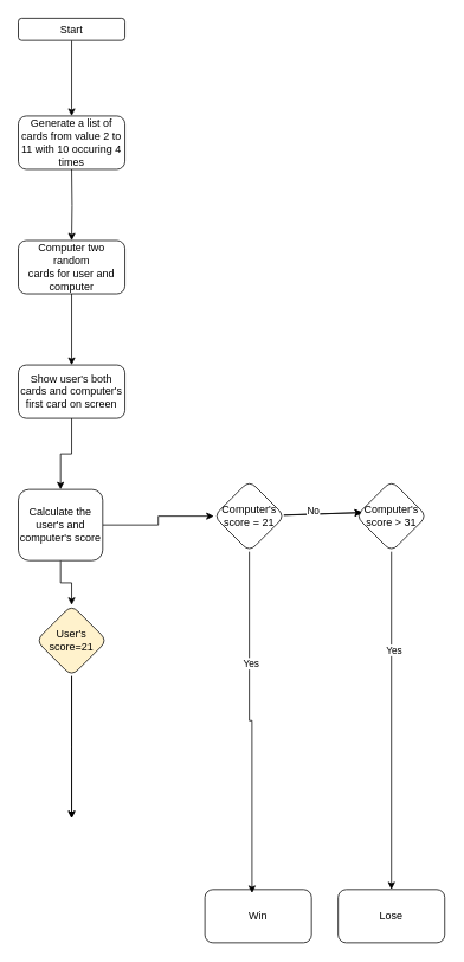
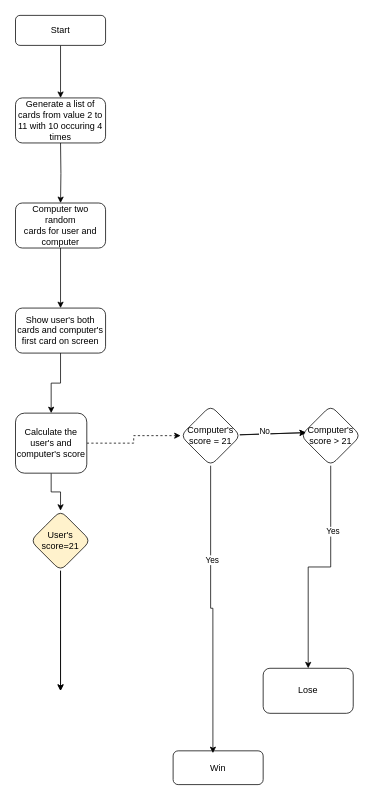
  <mxCell id="0" />
  <mxCell id="1" parent="0" />
  <mxCell id="2" value="" style="edgeStyle=orthogonalEdgeStyle;rounded=0;orthogonalLoop=1;jettySize=auto;html=1;" edge="1" parent="1" source="3" target="7"><mxGeometry relative="1" as="geometry" /></mxCell>
- <mxCell id="3" value="Start" style="rounded=1;whiteSpace=wrap;html=1;fontSize=12;glass=0;strokeWidth=1;shadow=0;" parent="1" vertex="1"><mxGeometry x="20" y="20" width="120" height="25" as="geometry" /></mxCell>
+ <mxCell id="3" value="Start" style="rounded=1;whiteSpace=wrap;html=1;fontSize=12;glass=0;strokeWidth=1;shadow=0;" parent="1" vertex="1"><mxGeometry x="20" y="20" width="120" height="40" as="geometry" /></mxCell>
  <mxCell id="4" value="" style="edgeStyle=orthogonalEdgeStyle;rounded=0;orthogonalLoop=1;jettySize=auto;html=1;" edge="1" parent="1" target="6"><mxGeometry relative="1" as="geometry"><mxPoint x="80" y="190" as="sourcePoint" /></mxGeometry></mxCell>
  <mxCell id="5" value="" style="edgeStyle=orthogonalEdgeStyle;rounded=0;orthogonalLoop=1;jettySize=auto;html=1;" edge="1" parent="1" source="6" target="9"><mxGeometry relative="1" as="geometry" /></mxCell>
  <mxCell id="6" value="Computer two random&lt;div&gt;cards for user and computer&lt;/div&gt;" style="whiteSpace=wrap;html=1;rounded=1;glass=0;strokeWidth=1;shadow=0;" vertex="1" parent="1"><mxGeometry x="20" y="270" width="120" height="60" as="geometry" /></mxCell>
  <mxCell id="7" value="Generate a list of cards from value 2 to 11 with 10 occuring 4 times" style="whiteSpace=wrap;html=1;rounded=1;glass=0;strokeWidth=1;shadow=0;" vertex="1" parent="1"><mxGeometry x="20" y="130" width="120" height="60" as="geometry" /></mxCell>
  <mxCell id="8" value="" style="edgeStyle=orthogonalEdgeStyle;rounded=0;orthogonalLoop=1;jettySize=auto;html=1;" edge="1" parent="1" source="9" target="12"><mxGeometry relative="1" as="geometry" /></mxCell>
  <mxCell id="9" value="Show user's both cards and computer's first card on screen" style="whiteSpace=wrap;html=1;rounded=1;glass=0;strokeWidth=1;shadow=0;" vertex="1" parent="1"><mxGeometry x="20" y="410" width="120" height="60" as="geometry" /></mxCell>
- <mxCell id="10" value="" style="edgeStyle=orthogonalEdgeStyle;rounded=0;orthogonalLoop=1;jettySize=auto;html=1;" edge="1" parent="1" source="12" target="15"><mxGeometry relative="1" as="geometry" /></mxCell>
+ <mxCell id="10" value="" style="edgeStyle=orthogonalEdgeStyle;rounded=0;orthogonalLoop=1;jettySize=auto;html=1;dashed=1;" edge="1" parent="1" source="12" target="15"><mxGeometry relative="1" as="geometry" /></mxCell>
  <mxCell id="11" value="" style="edgeStyle=orthogonalEdgeStyle;rounded=0;orthogonalLoop=1;jettySize=auto;html=1;" edge="1" parent="1" source="12" target="22"><mxGeometry relative="1" as="geometry" /></mxCell>
  <mxCell id="12" value="Calculate the user's and computer's score" style="whiteSpace=wrap;html=1;rounded=1;glass=0;strokeWidth=1;shadow=0;" vertex="1" parent="1"><mxGeometry x="20" y="550" width="95" height="80" as="geometry" /></mxCell>
  <mxCell id="13" value="" style="rounded=0;orthogonalLoop=1;jettySize=auto;html=1;entryX=0.088;entryY=0.45;entryDx=0;entryDy=0;entryPerimeter=0;" edge="1" parent="1" source="15" target="19"><mxGeometry relative="1" as="geometry"><Array as="points" /></mxGeometry></mxCell>
  <mxCell id="14" value="No" style="edgeLabel;html=1;align=center;verticalAlign=middle;resizable=0;points=[];" vertex="1" connectable="0" parent="13"><mxGeometry x="-0.25" y="4" relative="1" as="geometry"><mxPoint as="offset" /></mxGeometry></mxCell>
  <mxCell id="15" value="Computer's score = 21" style="rhombus;whiteSpace=wrap;html=1;rounded=1;glass=0;strokeWidth=1;shadow=0;" vertex="1" parent="1"><mxGeometry x="240" y="540" width="80" height="80" as="geometry" /></mxCell>
- <mxCell id="16" value="Win" style="rounded=1;whiteSpace=wrap;html=1;" vertex="1" parent="1"><mxGeometry x="230" y="1000" width="120" height="60" as="geometry" /></mxCell>
+ <mxCell id="16" value="Win" style="rounded=1;whiteSpace=wrap;html=1;" vertex="1" parent="1"><mxGeometry x="230" y="1000" width="120" height="45" as="geometry" /></mxCell>
  <mxCell id="17" value="" style="edgeStyle=orthogonalEdgeStyle;rounded=0;orthogonalLoop=1;jettySize=auto;html=1;" edge="1" parent="1" source="19" target="20"><mxGeometry relative="1" as="geometry" /></mxCell>
  <mxCell id="18" value="Yes" style="edgeLabel;html=1;align=center;verticalAlign=middle;resizable=0;points=[];" vertex="1" connectable="0" parent="17"><mxGeometry x="-0.42" y="2" relative="1" as="geometry"><mxPoint as="offset" /></mxGeometry></mxCell>
- <mxCell id="19" value="Computer's score &amp;gt; 31" style="rhombus;whiteSpace=wrap;html=1;rounded=1;glass=0;strokeWidth=1;shadow=0;" vertex="1" parent="1"><mxGeometry x="400" y="540" width="80" height="80" as="geometry" /></mxCell>
- <mxCell id="20" value="Lose" style="whiteSpace=wrap;html=1;rounded=1;glass=0;strokeWidth=1;shadow=0;" vertex="1" parent="1"><mxGeometry x="380" y="1000" width="120" height="60" as="geometry" /></mxCell>
+ <mxCell id="19" value="Computer's score &amp;gt; 21" style="rhombus;whiteSpace=wrap;html=1;rounded=1;glass=0;strokeWidth=1;shadow=0;" vertex="1" parent="1"><mxGeometry x="400" y="540" width="80" height="80" as="geometry" /></mxCell>
+ <mxCell id="20" value="Lose" style="whiteSpace=wrap;html=1;rounded=1;glass=0;strokeWidth=1;shadow=0;" vertex="1" parent="1"><mxGeometry x="350" y="890" width="120" height="60" as="geometry" /></mxCell>
  <mxCell id="21" style="edgeStyle=orthogonalEdgeStyle;rounded=0;orthogonalLoop=1;jettySize=auto;html=1;" edge="1" parent="1" source="22"><mxGeometry relative="1" as="geometry"><mxPoint x="80" y="920" as="targetPoint" /></mxGeometry></mxCell>
  <mxCell id="22" value="User's score=21" style="rhombus;whiteSpace=wrap;html=1;rounded=1;glass=0;strokeWidth=1;shadow=0;fillColor=#fff2cc;" vertex="1" parent="1"><mxGeometry x="40" y="680" width="80" height="80" as="geometry" /></mxCell>
  <mxCell id="23" style="edgeStyle=orthogonalEdgeStyle;rounded=0;orthogonalLoop=1;jettySize=auto;html=1;exitX=0.5;exitY=1;exitDx=0;exitDy=0;entryX=0.442;entryY=0.067;entryDx=0;entryDy=0;entryPerimeter=0;" edge="1" parent="1" source="15" target="16"><mxGeometry relative="1" as="geometry" /></mxCell>
  <mxCell id="24" value="Yes" style="edgeLabel;html=1;align=center;verticalAlign=middle;resizable=0;points=[];" vertex="1" connectable="0" parent="23"><mxGeometry x="-0.354" y="1" relative="1" as="geometry"><mxPoint as="offset" /></mxGeometry></mxCell>
  <mxCell id="25" style="edgeStyle=orthogonalEdgeStyle;rounded=0;orthogonalLoop=1;jettySize=auto;html=1;" edge="1" parent="1"><mxGeometry relative="1" as="geometry"><mxPoint x="80" y="920" as="targetPoint" /><mxPoint x="80" y="760" as="sourcePoint" /></mxGeometry></mxCell>
  <mxCell id="26" value="" style="rounded=0;orthogonalLoop=1;jettySize=auto;html=1;entryX=0.088;entryY=0.45;entryDx=0;entryDy=0;entryPerimeter=0;" edge="1" parent="1"><mxGeometry relative="1" as="geometry"><mxPoint x="319" y="579" as="sourcePoint" /><mxPoint x="407" y="576" as="targetPoint" /><Array as="points" /></mxGeometry></mxCell>
  <mxCell id="27" value="No" style="edgeLabel;html=1;align=center;verticalAlign=middle;resizable=0;points=[];" vertex="1" connectable="0" parent="26"><mxGeometry x="-0.25" y="4" relative="1" as="geometry"><mxPoint as="offset" /></mxGeometry></mxCell>
